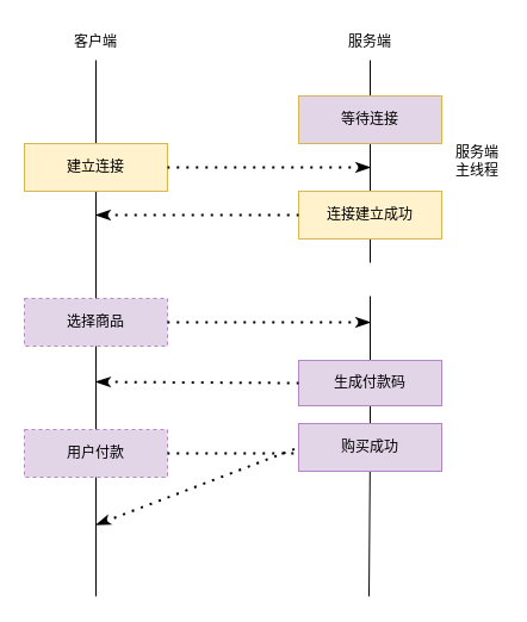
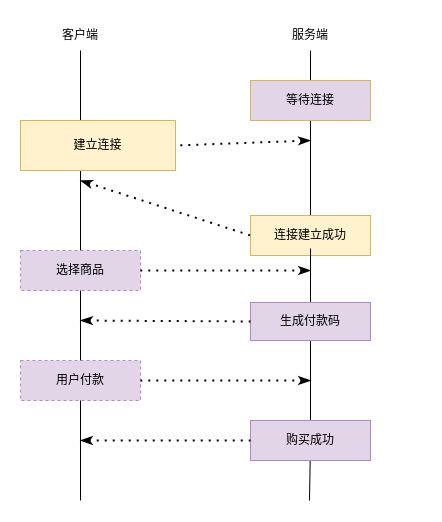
  <mxCell id="0" />
  <mxCell id="1" parent="0" />
  <mxCell id="2" value="" style="endArrow=none;html=1;rounded=0;" parent="1" edge="1"><mxGeometry width="50" height="50" relative="1" as="geometry"><mxPoint x="310" y="220" as="sourcePoint" /><mxPoint x="310" y="50" as="targetPoint" /></mxGeometry></mxCell>
  <mxCell id="3" value="等待连接" style="rounded=0;whiteSpace=wrap;html=1;fillColor=#e1d5e7;strokeColor=#d6b656;" parent="1" vertex="1"><mxGeometry x="250" y="80" width="120" height="40" as="geometry" /></mxCell>
  <mxCell id="4" value="" style="endArrow=none;html=1;rounded=0;" parent="1" edge="1"><mxGeometry width="50" height="50" relative="1" as="geometry"><mxPoint x="80" y="500" as="sourcePoint" /><mxPoint x="80" y="50" as="targetPoint" /></mxGeometry></mxCell>
- <mxCell id="5" value="建立连接" style="rounded=0;whiteSpace=wrap;html=1;fillColor=#fff2cc;strokeColor=#d6b656;" parent="1" vertex="1"><mxGeometry x="20" y="120" width="120" height="40" as="geometry" /></mxCell>
+ <mxCell id="5" value="建立连接" style="rounded=0;whiteSpace=wrap;html=1;fillColor=#fff2cc;strokeColor=#d6b656;" parent="1" vertex="1"><mxGeometry x="20" y="120" width="155" height="50" as="geometry" /></mxCell>
  <mxCell id="6" value="选择商品" style="rounded=0;whiteSpace=wrap;html=1;fillColor=#e1d5e7;strokeColor=#B188C4;dashed=1;" parent="1" vertex="1"><mxGeometry x="20" y="250" width="120" height="40" as="geometry" /></mxCell>
  <mxCell id="7" value="用户付款" style="rounded=0;whiteSpace=wrap;html=1;fillColor=#e1d5e7;strokeColor=#B188C4;dashed=1;" parent="1" vertex="1"><mxGeometry x="20" y="360" width="120" height="40" as="geometry" /></mxCell>
  <mxCell id="8" value="客户端" style="text;html=1;strokeColor=none;fillColor=none;align=center;verticalAlign=middle;whiteSpace=wrap;rounded=0;" parent="1" vertex="1"><mxGeometry x="50" y="20" width="60" height="30" as="geometry" /></mxCell>
  <mxCell id="9" value="服务端" style="text;html=1;strokeColor=none;fillColor=none;align=center;verticalAlign=middle;whiteSpace=wrap;rounded=0;" parent="1" vertex="1"><mxGeometry x="280" y="20" width="60" height="30" as="geometry" /></mxCell>
  <mxCell id="10" value="" style="endArrow=none;dashed=1;html=1;dashPattern=1 3;strokeWidth=2;rounded=0;entryX=1;entryY=0.5;entryDx=0;entryDy=0;startArrow=classicThin;startFill=1;" parent="1" target="5" edge="1"><mxGeometry width="50" height="50" relative="1" as="geometry"><mxPoint x="310" y="140" as="sourcePoint" /><mxPoint x="190" y="180" as="targetPoint" /></mxGeometry></mxCell>
- <mxCell id="11" value="连接建立成功" style="rounded=0;whiteSpace=wrap;html=1;fillColor=#fff2cc;strokeColor=#d6b656;" parent="1" vertex="1"><mxGeometry x="250" y="160" width="120" height="40" as="geometry" /></mxCell>
+ <mxCell id="11" value="连接建立成功" style="rounded=0;whiteSpace=wrap;html=1;fillColor=#fff2cc;strokeColor=#d6b656;" parent="1" vertex="1"><mxGeometry x="250" y="215" width="120" height="40" as="geometry" /></mxCell>
  <mxCell id="12" value="" style="endArrow=none;dashed=1;html=1;dashPattern=1 3;strokeWidth=2;rounded=0;entryX=0;entryY=0.5;entryDx=0;entryDy=0;startArrow=classicThin;startFill=1;" parent="1" target="11" edge="1"><mxGeometry width="50" height="50" relative="1" as="geometry"><mxPoint x="80" y="180" as="sourcePoint" /><mxPoint x="150" y="150" as="targetPoint" /></mxGeometry></mxCell>
  <mxCell id="13" value="" style="endArrow=none;dashed=1;html=1;dashPattern=1 3;strokeWidth=2;rounded=0;entryX=1;entryY=0.5;entryDx=0;entryDy=0;startArrow=classicThin;startFill=1;" parent="1" target="6" edge="1"><mxGeometry width="50" height="50" relative="1" as="geometry"><mxPoint x="310" y="270" as="sourcePoint" /><mxPoint x="150" y="142" as="targetPoint" /></mxGeometry></mxCell>
  <mxCell id="14" value="" style="endArrow=none;html=1;rounded=0;" parent="1" source="19" edge="1"><mxGeometry width="50" height="50" relative="1" as="geometry"><mxPoint x="309" y="610" as="sourcePoint" /><mxPoint x="310" y="248" as="targetPoint" /></mxGeometry></mxCell>
  <mxCell id="15" value="生成付款码" style="rounded=0;whiteSpace=wrap;html=1;fillColor=#e1d5e7;strokeColor=#B188C4;" parent="1" vertex="1"><mxGeometry x="250" y="302" width="120" height="38" as="geometry" /></mxCell>
  <mxCell id="16" value="" style="endArrow=none;dashed=1;html=1;dashPattern=1 3;strokeWidth=2;rounded=0;startArrow=classicThin;startFill=1;entryX=0;entryY=0.5;entryDx=0;entryDy=0;" parent="1" target="15" edge="1"><mxGeometry width="50" height="50" relative="1" as="geometry"><mxPoint x="80" y="320" as="sourcePoint" /><mxPoint x="310" y="360" as="targetPoint" /></mxGeometry></mxCell>
  <mxCell id="17" value="" style="endArrow=none;dashed=1;html=1;dashPattern=1 3;strokeWidth=2;rounded=0;entryX=1;entryY=0.5;entryDx=0;entryDy=0;startArrow=classicThin;startFill=1;" parent="1" target="7" edge="1"><mxGeometry width="50" height="50" relative="1" as="geometry"><mxPoint x="310" y="380" as="sourcePoint" /><mxPoint x="150" y="280" as="targetPoint" /></mxGeometry></mxCell>
  <mxCell id="18" value="" style="endArrow=none;html=1;rounded=0;" parent="1" target="19" edge="1"><mxGeometry width="50" height="50" relative="1" as="geometry"><mxPoint x="309" y="500" as="sourcePoint" /><mxPoint x="310" y="248" as="targetPoint" /></mxGeometry></mxCell>
- <mxCell id="19" value="购买成功" style="rounded=0;whiteSpace=wrap;html=1;fillColor=#e1d5e7;strokeColor=#B188C4;" parent="1" vertex="1"><mxGeometry x="250" y="355" width="120" height="40" as="geometry" /></mxCell>
+ <mxCell id="19" value="购买成功" style="rounded=0;whiteSpace=wrap;html=1;fillColor=#e1d5e7;strokeColor=#B188C4;" parent="1" vertex="1"><mxGeometry x="250" y="420" width="120" height="40" as="geometry" /></mxCell>
  <mxCell id="20" value="" style="endArrow=none;dashed=1;html=1;dashPattern=1 3;strokeWidth=2;rounded=0;startArrow=classicThin;startFill=1;entryX=0;entryY=0.5;entryDx=0;entryDy=0;" parent="1" target="19" edge="1"><mxGeometry width="50" height="50" relative="1" as="geometry"><mxPoint x="80" y="440" as="sourcePoint" /><mxPoint x="260" y="331" as="targetPoint" /></mxGeometry></mxCell>
- <mxCell id="21" value="服务端主线程" style="text;html=1;strokeColor=none;fillColor=none;align=center;verticalAlign=middle;whiteSpace=wrap;rounded=0;" parent="1" vertex="1"><mxGeometry x="380" y="120" width="40" height="30" as="geometry" /></mxCell>
